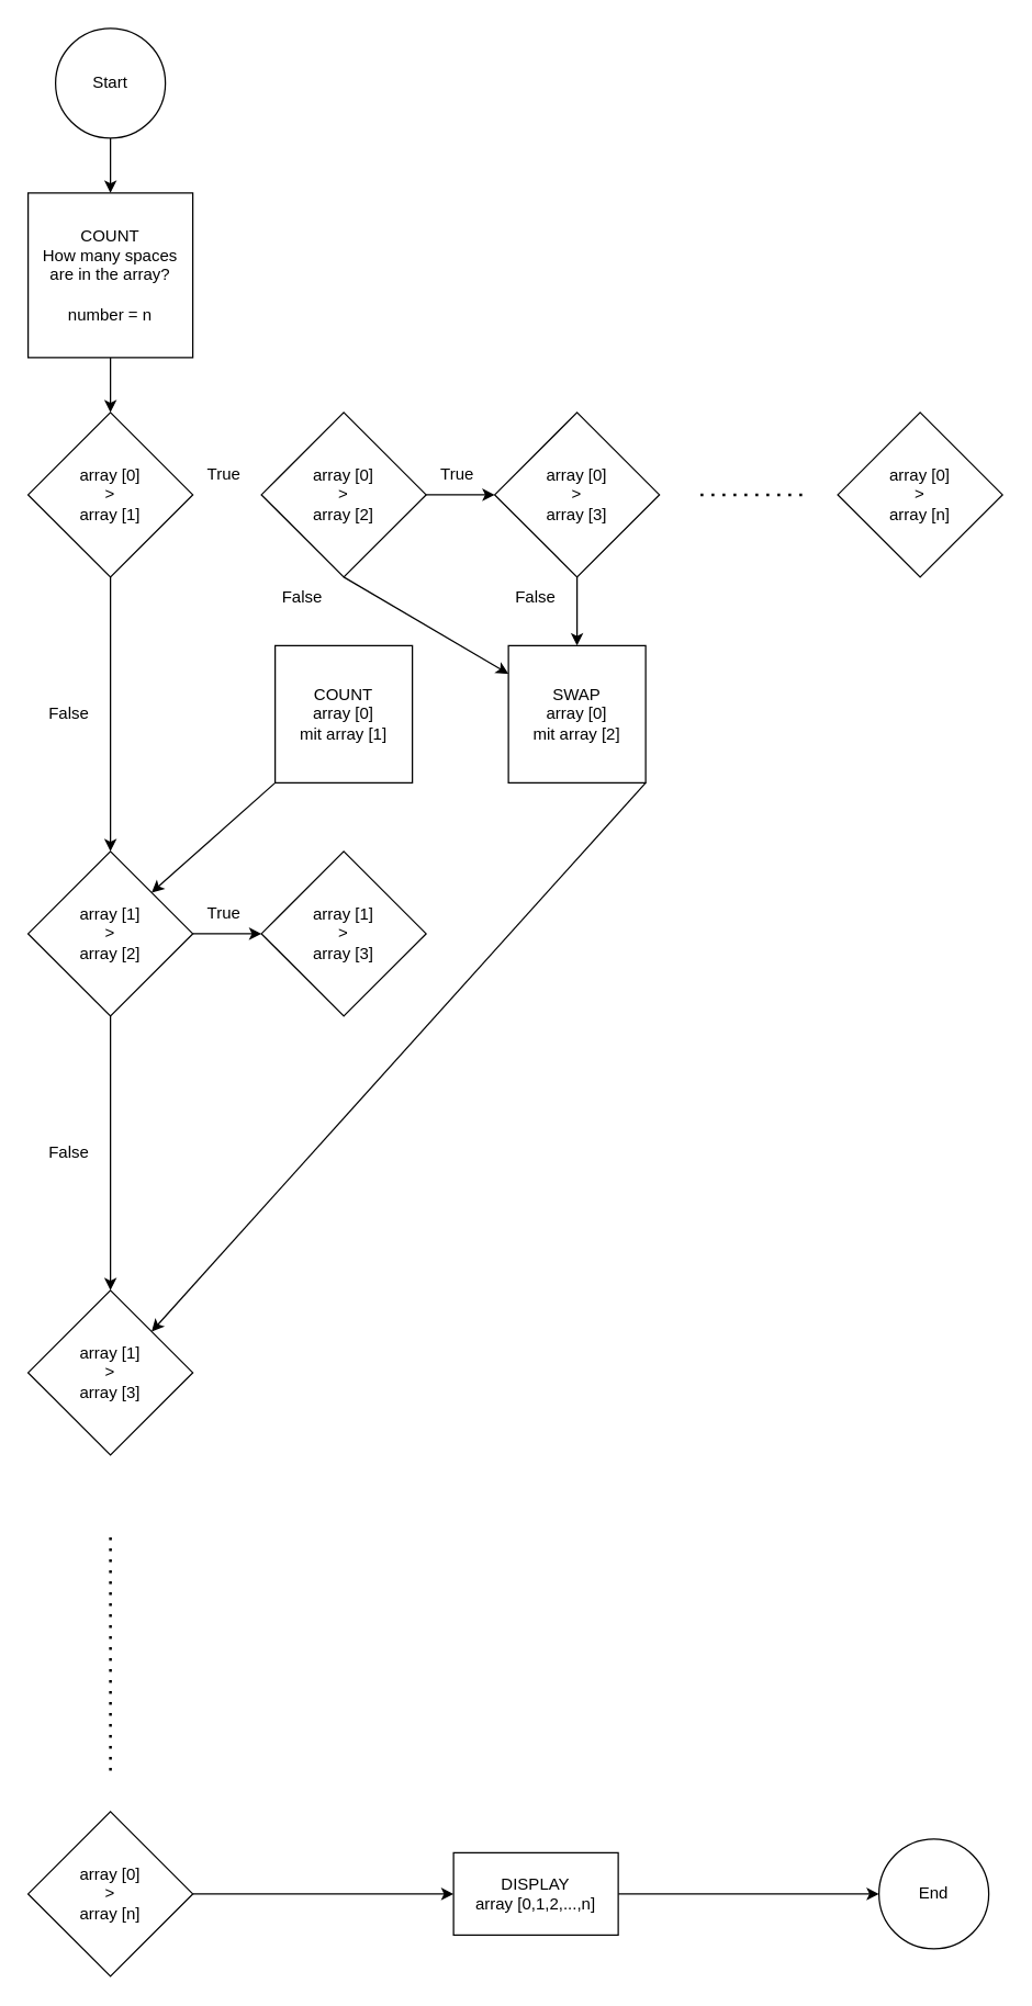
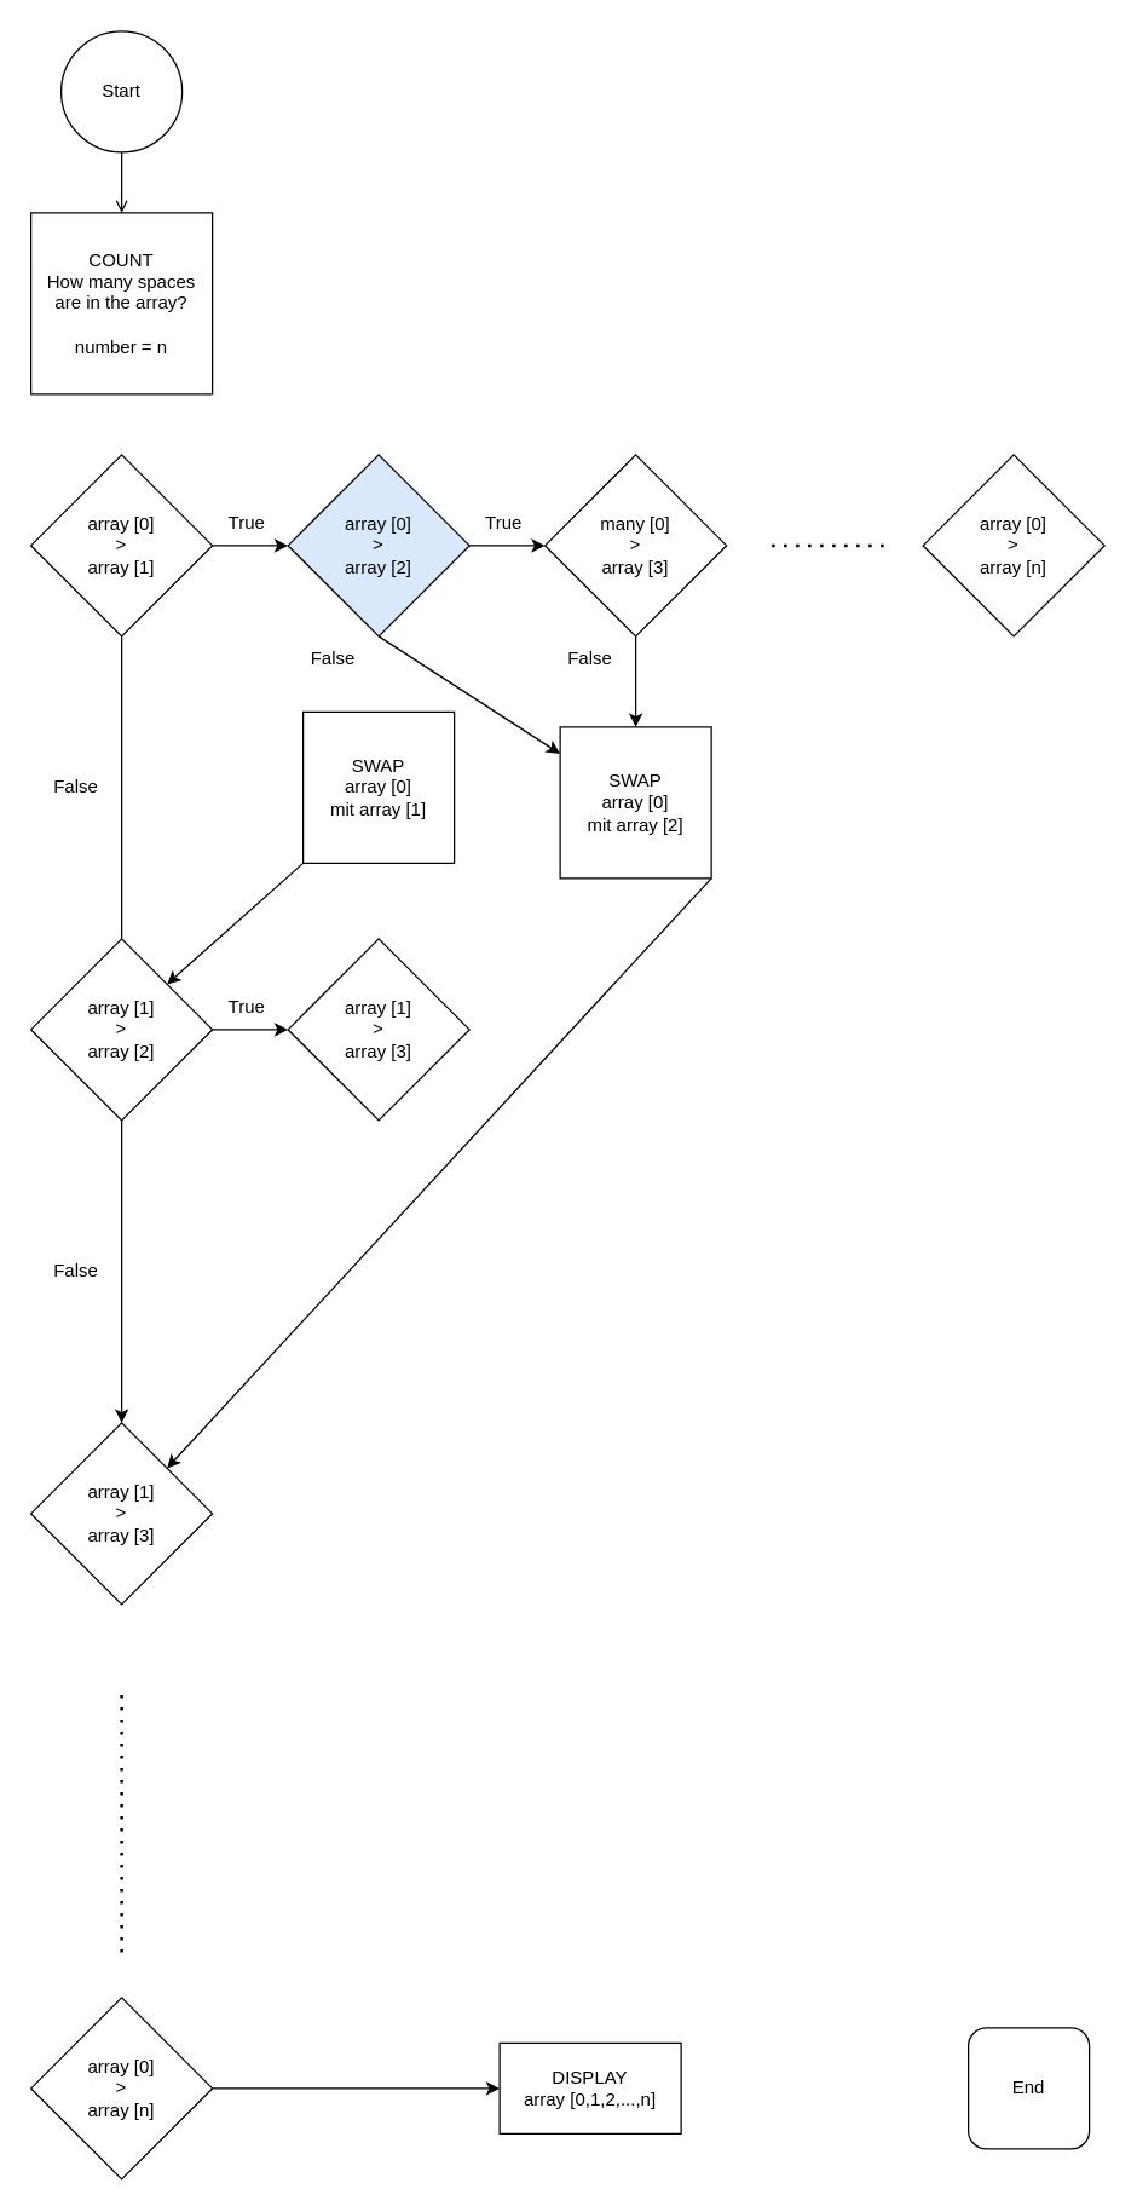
  <mxCell id="0" />
  <mxCell id="1" parent="0" />
- <mxCell id="2" style="edgeStyle=none;html=1;exitX=0.5;exitY=1;exitDx=0;exitDy=0;entryX=0.5;entryY=0;entryDx=0;entryDy=0;" edge="1" parent="1" source="3" target="5"><mxGeometry relative="1" as="geometry" /></mxCell>
+ <mxCell id="2" style="edgeStyle=none;html=1;exitX=0.5;exitY=1;exitDx=0;exitDy=0;entryX=0.5;entryY=0;entryDx=0;entryDy=0;endArrow=open;" edge="1" parent="1" source="3" target="5"><mxGeometry relative="1" as="geometry" /></mxCell>
  <mxCell id="3" value="Start" style="ellipse;whiteSpace=wrap;html=1;aspect=fixed;" vertex="1" parent="1"><mxGeometry x="40" y="20" width="80" height="80" as="geometry" /></mxCell>
- <mxCell id="4" style="edgeStyle=none;html=1;exitX=0.5;exitY=1;exitDx=0;exitDy=0;entryX=0.5;entryY=0;entryDx=0;entryDy=0;" edge="1" parent="1" source="5" target="8"><mxGeometry relative="1" as="geometry" /></mxCell>
  <mxCell id="5" value="COUNT&lt;br&gt;How many spaces are in the array?&lt;br&gt;&lt;br&gt;number = n" style="whiteSpace=wrap;html=1;aspect=fixed;" vertex="1" parent="1"><mxGeometry x="20" y="140" width="120" height="120" as="geometry" /></mxCell>
- <mxCell id="7" style="edgeStyle=none;html=1;exitX=0.5;exitY=1;exitDx=0;exitDy=0;entryX=0.5;entryY=0;entryDx=0;entryDy=0;" edge="1" parent="1" source="8" target="16"><mxGeometry relative="1" as="geometry" /></mxCell>
+ <mxCell id="6" style="edgeStyle=none;html=1;exitX=1;exitY=0.5;exitDx=0;exitDy=0;entryX=0;entryY=0.5;entryDx=0;entryDy=0;" edge="1" parent="1" source="8" target="11"><mxGeometry relative="1" as="geometry" /></mxCell>
+ <mxCell id="7" style="edgeStyle=none;html=1;exitX=0.5;exitY=1;exitDx=0;exitDy=0;entryX=0.5;entryY=0;entryDx=0;entryDy=0;endArrow=none;" edge="1" parent="1" source="8" target="16"><mxGeometry relative="1" as="geometry" /></mxCell>
  <mxCell id="8" value="array [0]&lt;br&gt;&amp;gt;&lt;br&gt;array [1]" style="rhombus;whiteSpace=wrap;html=1;" vertex="1" parent="1"><mxGeometry x="20" y="300" width="120" height="120" as="geometry" /></mxCell>
  <mxCell id="9" style="edgeStyle=none;html=1;exitX=1;exitY=0.5;exitDx=0;exitDy=0;entryX=0;entryY=0.5;entryDx=0;entryDy=0;" edge="1" parent="1" source="11" target="19"><mxGeometry relative="1" as="geometry" /></mxCell>
  <mxCell id="10" style="edgeStyle=none;html=1;exitX=0.5;exitY=1;exitDx=0;exitDy=0;" edge="1" parent="1" source="11" target="26"><mxGeometry relative="1" as="geometry" /></mxCell>
- <mxCell id="11" value="array [0]&lt;br&gt;&amp;gt;&lt;br&gt;array [2]" style="rhombus;whiteSpace=wrap;html=1;" vertex="1" parent="1"><mxGeometry x="190" y="300" width="120" height="120" as="geometry" /></mxCell>
+ <mxCell id="11" value="array [0]&lt;br&gt;&amp;gt;&lt;br&gt;array [2]" style="rhombus;whiteSpace=wrap;html=1;fillColor=#dae8fc;" vertex="1" parent="1"><mxGeometry x="190" y="300" width="120" height="120" as="geometry" /></mxCell>
  <mxCell id="12" value="" style="endArrow=none;dashed=1;html=1;dashPattern=1 3;strokeWidth=2;" edge="1" parent="1"><mxGeometry width="50" height="50" relative="1" as="geometry"><mxPoint x="510" y="360" as="sourcePoint" /><mxPoint x="590" y="360" as="targetPoint" /></mxGeometry></mxCell>
  <mxCell id="13" value="array [0]&lt;br&gt;&amp;gt;&lt;br&gt;array [n]" style="rhombus;whiteSpace=wrap;html=1;" vertex="1" parent="1"><mxGeometry x="610" y="300" width="120" height="120" as="geometry" /></mxCell>
  <mxCell id="14" style="edgeStyle=none;html=1;exitX=1;exitY=0.5;exitDx=0;exitDy=0;entryX=0;entryY=0.5;entryDx=0;entryDy=0;" edge="1" parent="1" source="16" target="33"><mxGeometry relative="1" as="geometry" /></mxCell>
  <mxCell id="15" style="edgeStyle=none;html=1;exitX=0.5;exitY=1;exitDx=0;exitDy=0;entryX=0.5;entryY=0;entryDx=0;entryDy=0;" edge="1" parent="1" source="16" target="35"><mxGeometry relative="1" as="geometry" /></mxCell>
  <mxCell id="16" value="array [1]&lt;br&gt;&amp;gt;&lt;br&gt;array [2]" style="rhombus;whiteSpace=wrap;html=1;" vertex="1" parent="1"><mxGeometry x="20" y="620" width="120" height="120" as="geometry" /></mxCell>
  <mxCell id="17" value="False" style="text;html=1;strokeColor=none;fillColor=none;align=center;verticalAlign=middle;whiteSpace=wrap;rounded=0;" vertex="1" parent="1"><mxGeometry x="20" y="505" width="60" height="30" as="geometry" /></mxCell>
  <mxCell id="18" value="True" style="text;html=1;strokeColor=none;fillColor=none;align=center;verticalAlign=middle;whiteSpace=wrap;rounded=0;" vertex="1" parent="1"><mxGeometry x="133" y="330" width="60" height="30" as="geometry" /></mxCell>
- <mxCell id="19" value="array [0]&lt;br&gt;&amp;gt;&lt;br&gt;array [3]" style="rhombus;whiteSpace=wrap;html=1;" vertex="1" parent="1"><mxGeometry x="360" y="300" width="120" height="120" as="geometry" /></mxCell>
+ <mxCell id="19" value="many [0]&lt;br&gt;&amp;gt;&lt;br&gt;array [3]" style="rhombus;whiteSpace=wrap;html=1;" vertex="1" parent="1"><mxGeometry x="360" y="300" width="120" height="120" as="geometry" /></mxCell>
  <mxCell id="20" value="True" style="text;html=1;strokeColor=none;fillColor=none;align=center;verticalAlign=middle;whiteSpace=wrap;rounded=0;" vertex="1" parent="1"><mxGeometry x="303" y="330" width="60" height="30" as="geometry" /></mxCell>
  <mxCell id="21" style="edgeStyle=none;html=1;exitX=0;exitY=1;exitDx=0;exitDy=0;entryX=1;entryY=0;entryDx=0;entryDy=0;" edge="1" parent="1" source="22" target="16"><mxGeometry relative="1" as="geometry"><mxPoint x="170" y="630" as="targetPoint" /></mxGeometry></mxCell>
- <mxCell id="22" value="COUNT&lt;br&gt;array [0]&lt;br&gt;mit array [1]" style="rounded=0;whiteSpace=wrap;html=1;" vertex="1" parent="1"><mxGeometry x="200" y="470" width="100" height="100" as="geometry" /></mxCell>
+ <mxCell id="22" value="SWAP&lt;br&gt;array [0]&lt;br&gt;mit array [1]" style="rounded=0;whiteSpace=wrap;html=1;" vertex="1" parent="1"><mxGeometry x="200" y="470" width="100" height="100" as="geometry" /></mxCell>
  <mxCell id="23" value="False" style="text;html=1;strokeColor=none;fillColor=none;align=center;verticalAlign=middle;whiteSpace=wrap;rounded=0;" vertex="1" parent="1"><mxGeometry x="190" y="420" width="60" height="30" as="geometry" /></mxCell>
  <mxCell id="24" style="edgeStyle=none;html=1;exitX=0.5;exitY=1;exitDx=0;exitDy=0;entryX=0.5;entryY=0;entryDx=0;entryDy=0;" edge="1" target="26" parent="1"><mxGeometry relative="1" as="geometry"><mxPoint x="420" y="420" as="sourcePoint" /></mxGeometry></mxCell>
  <mxCell id="25" style="edgeStyle=none;html=1;exitX=1;exitY=1;exitDx=0;exitDy=0;entryX=1;entryY=0;entryDx=0;entryDy=0;" edge="1" parent="1" source="26" target="35"><mxGeometry relative="1" as="geometry" /></mxCell>
- <mxCell id="26" value="SWAP&lt;br&gt;array [0]&lt;br&gt;mit array [2]" style="rounded=0;whiteSpace=wrap;html=1;" vertex="1" parent="1"><mxGeometry x="370" y="470" width="100" height="100" as="geometry" /></mxCell>
+ <mxCell id="26" value="SWAP&lt;br&gt;array [0]&lt;br&gt;mit array [2]" style="rounded=0;whiteSpace=wrap;html=1;" vertex="1" parent="1"><mxGeometry x="370" y="480" width="100" height="100" as="geometry" /></mxCell>
  <mxCell id="27" value="False" style="text;html=1;strokeColor=none;fillColor=none;align=center;verticalAlign=middle;whiteSpace=wrap;rounded=0;" vertex="1" parent="1"><mxGeometry x="360" y="420" width="60" height="30" as="geometry" /></mxCell>
  <mxCell id="28" style="edgeStyle=none;html=1;exitX=1;exitY=0.5;exitDx=0;exitDy=0;entryX=0;entryY=0.5;entryDx=0;entryDy=0;" edge="1" parent="1" source="29" target="31"><mxGeometry relative="1" as="geometry" /></mxCell>
  <mxCell id="29" value="array [0]&lt;br&gt;&amp;gt;&lt;br&gt;array [n]" style="rhombus;whiteSpace=wrap;html=1;" vertex="1" parent="1"><mxGeometry x="20" y="1320" width="120" height="120" as="geometry" /></mxCell>
- <mxCell id="30" style="edgeStyle=none;html=1;exitX=1;exitY=0.5;exitDx=0;exitDy=0;entryX=0;entryY=0.5;entryDx=0;entryDy=0;" edge="1" parent="1" source="31" target="32"><mxGeometry relative="1" as="geometry" /></mxCell>
  <mxCell id="31" value="DISPLAY&lt;br&gt;array [0,1,2,...,n]" style="rounded=0;whiteSpace=wrap;html=1;" vertex="1" parent="1"><mxGeometry x="330" y="1350" width="120" height="60" as="geometry" /></mxCell>
- <mxCell id="32" value="End" style="ellipse;whiteSpace=wrap;html=1;aspect=fixed;" vertex="1" parent="1"><mxGeometry x="640" y="1340" width="80" height="80" as="geometry" /></mxCell>
+ <mxCell id="32" value="End" style="whiteSpace=wrap;html=1;aspect=fixed;rounded=1;" vertex="1" parent="1"><mxGeometry x="640" y="1340" width="80" height="80" as="geometry" /></mxCell>
  <mxCell id="33" value="array [1]&lt;br&gt;&amp;gt;&lt;br&gt;array [3]" style="rhombus;whiteSpace=wrap;html=1;" vertex="1" parent="1"><mxGeometry x="190" y="620" width="120" height="120" as="geometry" /></mxCell>
  <mxCell id="34" value="True" style="text;html=1;strokeColor=none;fillColor=none;align=center;verticalAlign=middle;whiteSpace=wrap;rounded=0;" vertex="1" parent="1"><mxGeometry x="133" y="650" width="60" height="30" as="geometry" /></mxCell>
  <mxCell id="35" value="array [1]&lt;br&gt;&amp;gt;&lt;br&gt;array [3]" style="rhombus;whiteSpace=wrap;html=1;" vertex="1" parent="1"><mxGeometry x="20" y="940" width="120" height="120" as="geometry" /></mxCell>
  <mxCell id="36" value="False" style="text;html=1;strokeColor=none;fillColor=none;align=center;verticalAlign=middle;whiteSpace=wrap;rounded=0;" vertex="1" parent="1"><mxGeometry x="20" y="825" width="60" height="30" as="geometry" /></mxCell>
  <mxCell id="37" value="" style="endArrow=none;dashed=1;html=1;dashPattern=1 3;strokeWidth=2;" edge="1" parent="1"><mxGeometry width="50" height="50" relative="1" as="geometry"><mxPoint x="80" y="1290" as="sourcePoint" /><mxPoint x="80" y="1120" as="targetPoint" /></mxGeometry></mxCell>
